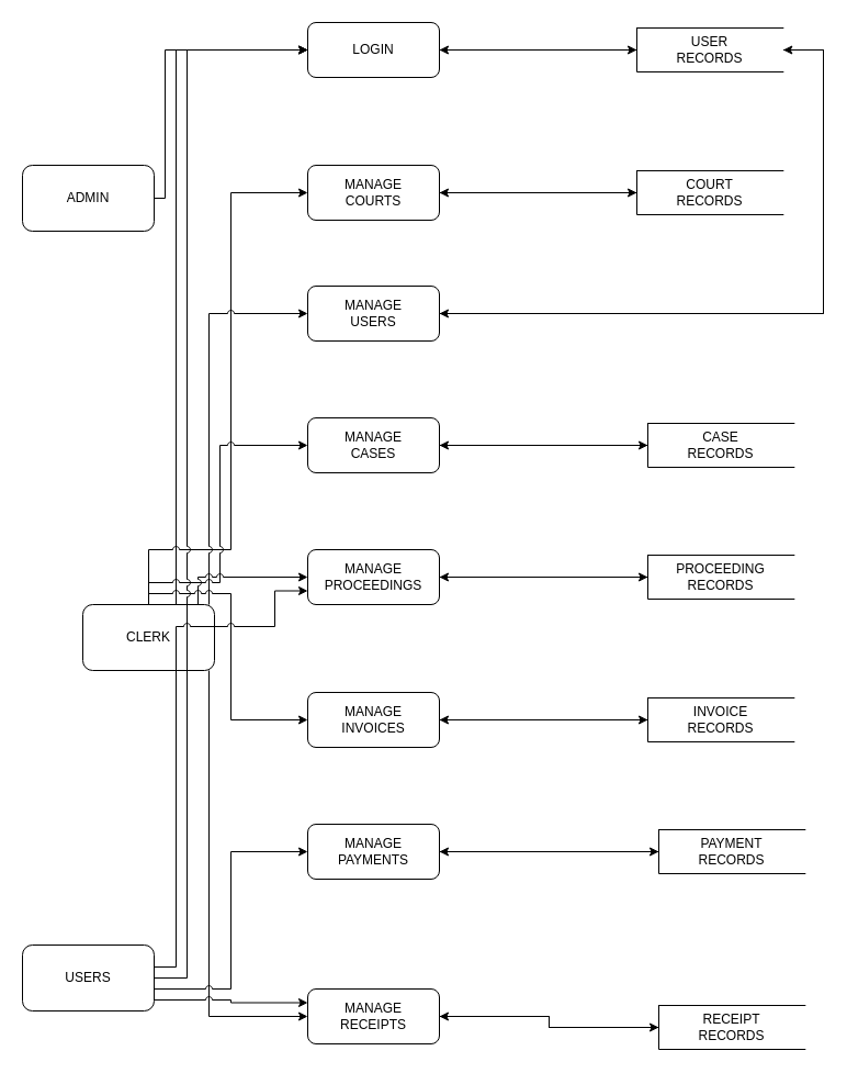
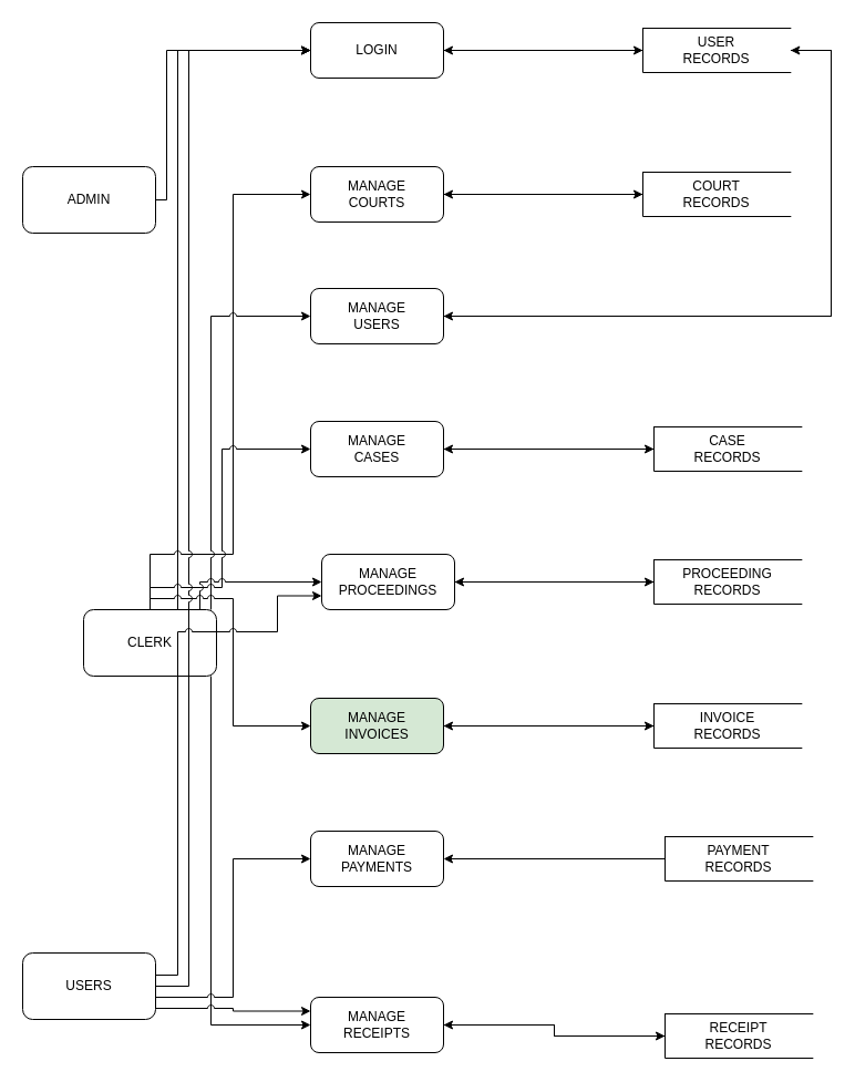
  <mxCell id="0" />
  <mxCell id="1" parent="0" />
  <mxCell id="2" style="edgeStyle=orthogonalEdgeStyle;rounded=0;orthogonalLoop=1;jettySize=auto;html=1;entryX=0;entryY=0.5;entryDx=0;entryDy=0;jumpStyle=arc;" edge="1" parent="1" source="3" target="18"><mxGeometry relative="1" as="geometry"><Array as="points"><mxPoint x="150" y="180" /><mxPoint x="150" y="45" /></Array></mxGeometry></mxCell>
  <mxCell id="3" value="ADMIN" style="rounded=1;whiteSpace=wrap;html=1;" vertex="1" parent="1"><mxGeometry x="20" y="150" width="120" height="60" as="geometry" /></mxCell>
  <mxCell id="4" style="edgeStyle=orthogonalEdgeStyle;rounded=0;orthogonalLoop=1;jettySize=auto;html=1;entryX=0;entryY=0.5;entryDx=0;entryDy=0;jumpStyle=arc;" edge="1" parent="1" source="11" target="18"><mxGeometry relative="1" as="geometry"><Array as="points"><mxPoint x="160" y="520" /><mxPoint x="160" y="45" /></Array></mxGeometry></mxCell>
  <mxCell id="5" style="edgeStyle=orthogonalEdgeStyle;rounded=0;orthogonalLoop=1;jettySize=auto;html=1;entryX=0;entryY=0.5;entryDx=0;entryDy=0;jumpStyle=arc;" edge="1" parent="1" source="11" target="20"><mxGeometry relative="1" as="geometry"><Array as="points"><mxPoint x="210" y="500" /><mxPoint x="210" y="175" /></Array></mxGeometry></mxCell>
  <mxCell id="6" style="edgeStyle=orthogonalEdgeStyle;rounded=0;orthogonalLoop=1;jettySize=auto;html=1;entryX=0;entryY=0.5;entryDx=0;entryDy=0;jumpStyle=arc;" edge="1" parent="1" source="11" target="22"><mxGeometry relative="1" as="geometry"><Array as="points"><mxPoint x="190" y="510" /><mxPoint x="190" y="285" /></Array></mxGeometry></mxCell>
  <mxCell id="7" style="edgeStyle=orthogonalEdgeStyle;rounded=0;orthogonalLoop=1;jettySize=auto;html=1;entryX=0;entryY=0.5;entryDx=0;entryDy=0;jumpStyle=arc;" edge="1" parent="1" source="11" target="24"><mxGeometry relative="1" as="geometry"><Array as="points"><mxPoint x="200" y="530" /><mxPoint x="200" y="405" /></Array></mxGeometry></mxCell>
  <mxCell id="8" style="edgeStyle=orthogonalEdgeStyle;rounded=0;orthogonalLoop=1;jettySize=auto;html=1;entryX=0;entryY=0.5;entryDx=0;entryDy=0;jumpStyle=arc;" edge="1" parent="1" source="11" target="26"><mxGeometry relative="1" as="geometry"><Array as="points"><mxPoint x="180" y="525" /><mxPoint x="180" y="525" /></Array></mxGeometry></mxCell>
  <mxCell id="9" style="edgeStyle=orthogonalEdgeStyle;rounded=0;orthogonalLoop=1;jettySize=auto;html=1;entryX=0;entryY=0.5;entryDx=0;entryDy=0;jumpStyle=arc;" edge="1" parent="1" source="11" target="28"><mxGeometry relative="1" as="geometry"><Array as="points"><mxPoint x="210" y="540" /><mxPoint x="210" y="655" /></Array></mxGeometry></mxCell>
  <mxCell id="10" style="edgeStyle=orthogonalEdgeStyle;rounded=0;orthogonalLoop=1;jettySize=auto;html=1;entryX=0;entryY=0.5;entryDx=0;entryDy=0;jumpStyle=arc;" edge="1" parent="1" source="11" target="32"><mxGeometry relative="1" as="geometry"><Array as="points"><mxPoint x="80" y="610" /><mxPoint x="190" y="610" /><mxPoint x="190" y="925" /></Array></mxGeometry></mxCell>
  <mxCell id="11" value="CLERK" style="rounded=1;whiteSpace=wrap;html=1;" vertex="1" parent="1"><mxGeometry x="75" y="550" width="120" height="60" as="geometry" /></mxCell>
  <mxCell id="12" style="edgeStyle=orthogonalEdgeStyle;rounded=0;orthogonalLoop=1;jettySize=auto;html=1;entryX=0;entryY=0.5;entryDx=0;entryDy=0;jumpStyle=arc;" edge="1" parent="1" source="16" target="18"><mxGeometry relative="1" as="geometry"><Array as="points"><mxPoint x="170" y="890" /><mxPoint x="170" y="45" /></Array></mxGeometry></mxCell>
  <mxCell id="13" style="edgeStyle=orthogonalEdgeStyle;rounded=0;orthogonalLoop=1;jettySize=auto;html=1;entryX=0;entryY=0.75;entryDx=0;entryDy=0;jumpStyle=arc;" edge="1" parent="1" source="16" target="26"><mxGeometry relative="1" as="geometry"><Array as="points"><mxPoint x="160" y="880" /><mxPoint x="160" y="570" /><mxPoint x="250" y="570" /><mxPoint x="250" y="538" /></Array></mxGeometry></mxCell>
  <mxCell id="14" style="edgeStyle=orthogonalEdgeStyle;rounded=0;orthogonalLoop=1;jettySize=auto;html=1;entryX=0;entryY=0.5;entryDx=0;entryDy=0;jumpStyle=arc;" edge="1" parent="1" source="16" target="30"><mxGeometry relative="1" as="geometry"><Array as="points"><mxPoint x="210" y="900" /><mxPoint x="210" y="775" /></Array></mxGeometry></mxCell>
  <mxCell id="15" style="edgeStyle=orthogonalEdgeStyle;rounded=0;orthogonalLoop=1;jettySize=auto;html=1;entryX=0;entryY=0.25;entryDx=0;entryDy=0;jumpStyle=arc;" edge="1" parent="1" source="16" target="32"><mxGeometry relative="1" as="geometry"><Array as="points"><mxPoint x="210" y="910" /><mxPoint x="210" y="912" /></Array></mxGeometry></mxCell>
  <mxCell id="16" value="USERS" style="rounded=1;whiteSpace=wrap;html=1;" vertex="1" parent="1"><mxGeometry x="20" y="860" width="120" height="60" as="geometry" /></mxCell>
  <mxCell id="17" style="edgeStyle=orthogonalEdgeStyle;rounded=0;orthogonalLoop=1;jettySize=auto;html=1;entryX=0;entryY=0.5;entryDx=0;entryDy=0;" edge="1" parent="1" source="18" target="35"><mxGeometry relative="1" as="geometry" /></mxCell>
  <mxCell id="18" value="LOGIN" style="rounded=1;whiteSpace=wrap;html=1;" vertex="1" parent="1"><mxGeometry x="280" y="20" width="120" height="50" as="geometry" /></mxCell>
  <mxCell id="19" style="edgeStyle=orthogonalEdgeStyle;rounded=0;orthogonalLoop=1;jettySize=auto;html=1;entryX=0;entryY=0.5;entryDx=0;entryDy=0;" edge="1" parent="1" source="20" target="37"><mxGeometry relative="1" as="geometry" /></mxCell>
  <mxCell id="20" value="MANAGE&lt;div&gt;COURTS&lt;/div&gt;" style="rounded=1;whiteSpace=wrap;html=1;" vertex="1" parent="1"><mxGeometry x="280" y="150" width="120" height="50" as="geometry" /></mxCell>
  <mxCell id="21" style="edgeStyle=orthogonalEdgeStyle;rounded=0;orthogonalLoop=1;jettySize=auto;html=1;entryX=1;entryY=0.5;entryDx=0;entryDy=0;" edge="1" parent="1" source="22" target="35"><mxGeometry relative="1" as="geometry"><Array as="points"><mxPoint x="750" y="285" /><mxPoint x="750" y="45" /></Array></mxGeometry></mxCell>
  <mxCell id="22" value="MANAGE&lt;div&gt;USERS&lt;/div&gt;" style="rounded=1;whiteSpace=wrap;html=1;" vertex="1" parent="1"><mxGeometry x="280" y="260" width="120" height="50" as="geometry" /></mxCell>
  <mxCell id="23" style="edgeStyle=orthogonalEdgeStyle;rounded=0;orthogonalLoop=1;jettySize=auto;html=1;entryX=0;entryY=0.5;entryDx=0;entryDy=0;" edge="1" parent="1" source="24" target="39"><mxGeometry relative="1" as="geometry" /></mxCell>
  <mxCell id="24" value="MANAGE&lt;div&gt;CASES&lt;/div&gt;" style="rounded=1;whiteSpace=wrap;html=1;" vertex="1" parent="1"><mxGeometry x="280" y="380" width="120" height="50" as="geometry" /></mxCell>
  <mxCell id="25" style="edgeStyle=orthogonalEdgeStyle;rounded=0;orthogonalLoop=1;jettySize=auto;html=1;entryX=0;entryY=0.5;entryDx=0;entryDy=0;" edge="1" parent="1" source="26" target="41"><mxGeometry relative="1" as="geometry" /></mxCell>
- <mxCell id="26" value="MANAGE&lt;div&gt;PROCEEDINGS&lt;/div&gt;" style="rounded=1;whiteSpace=wrap;html=1;" vertex="1" parent="1"><mxGeometry x="280" y="500" width="120" height="50" as="geometry" /></mxCell>
+ <mxCell id="26" value="MANAGE&lt;div&gt;PROCEEDINGS&lt;/div&gt;" style="rounded=1;whiteSpace=wrap;html=1;" vertex="1" parent="1"><mxGeometry x="290" y="500" width="120" height="50" as="geometry" /></mxCell>
  <mxCell id="27" style="edgeStyle=orthogonalEdgeStyle;rounded=0;orthogonalLoop=1;jettySize=auto;html=1;entryX=0;entryY=0.5;entryDx=0;entryDy=0;" edge="1" parent="1" source="28" target="43"><mxGeometry relative="1" as="geometry" /></mxCell>
- <mxCell id="28" value="MANAGE&lt;div&gt;INVOICES&lt;/div&gt;" style="rounded=1;whiteSpace=wrap;html=1;" vertex="1" parent="1"><mxGeometry x="280" y="630" width="120" height="50" as="geometry" /></mxCell>
- <mxCell id="29" style="edgeStyle=orthogonalEdgeStyle;rounded=0;orthogonalLoop=1;jettySize=auto;html=1;entryX=0;entryY=0.5;entryDx=0;entryDy=0;" edge="1" parent="1" source="30" target="45"><mxGeometry relative="1" as="geometry" /></mxCell>
+ <mxCell id="28" value="MANAGE&lt;div&gt;INVOICES&lt;/div&gt;" style="rounded=1;whiteSpace=wrap;html=1;fillColor=#d5e8d4;" vertex="1" parent="1"><mxGeometry x="280" y="630" width="120" height="50" as="geometry" /></mxCell>
  <mxCell id="30" value="MANAGE&lt;div&gt;PAYMENTS&lt;/div&gt;" style="rounded=1;whiteSpace=wrap;html=1;" vertex="1" parent="1"><mxGeometry x="280" y="750" width="120" height="50" as="geometry" /></mxCell>
  <mxCell id="31" style="edgeStyle=orthogonalEdgeStyle;rounded=0;orthogonalLoop=1;jettySize=auto;html=1;entryX=0;entryY=0.5;entryDx=0;entryDy=0;" edge="1" parent="1" source="32" target="47"><mxGeometry relative="1" as="geometry" /></mxCell>
  <mxCell id="32" value="MANAGE&lt;div&gt;RECEIPTS&lt;/div&gt;" style="rounded=1;whiteSpace=wrap;html=1;" vertex="1" parent="1"><mxGeometry x="280" y="900" width="120" height="50" as="geometry" /></mxCell>
  <mxCell id="33" style="edgeStyle=orthogonalEdgeStyle;rounded=0;orthogonalLoop=1;jettySize=auto;html=1;" edge="1" parent="1" source="35" target="18"><mxGeometry relative="1" as="geometry" /></mxCell>
  <mxCell id="34" style="edgeStyle=orthogonalEdgeStyle;rounded=0;orthogonalLoop=1;jettySize=auto;html=1;entryX=1;entryY=0.5;entryDx=0;entryDy=0;" edge="1" parent="1" source="35" target="22"><mxGeometry relative="1" as="geometry"><Array as="points"><mxPoint x="750" y="45" /><mxPoint x="750" y="285" /></Array></mxGeometry></mxCell>
  <mxCell id="35" value="USER&lt;div&gt;RECORDS&lt;/div&gt;" style="html=1;dashed=0;whiteSpace=wrap;shape=partialRectangle;right=0;" vertex="1" parent="1"><mxGeometry x="580" y="25" width="133.33" height="40" as="geometry" /></mxCell>
  <mxCell id="36" style="edgeStyle=orthogonalEdgeStyle;rounded=0;orthogonalLoop=1;jettySize=auto;html=1;" edge="1" parent="1" source="37"><mxGeometry relative="1" as="geometry"><mxPoint x="400" y="175" as="targetPoint" /></mxGeometry></mxCell>
  <mxCell id="37" value="COURT&lt;div&gt;RECORDS&lt;/div&gt;" style="html=1;dashed=0;whiteSpace=wrap;shape=partialRectangle;right=0;" vertex="1" parent="1"><mxGeometry x="580" y="155" width="133.33" height="40" as="geometry" /></mxCell>
  <mxCell id="38" style="edgeStyle=orthogonalEdgeStyle;rounded=0;orthogonalLoop=1;jettySize=auto;html=1;entryX=1;entryY=0.5;entryDx=0;entryDy=0;" edge="1" parent="1" source="39" target="24"><mxGeometry relative="1" as="geometry" /></mxCell>
  <mxCell id="39" value="CASE&lt;div&gt;RECORDS&lt;/div&gt;" style="html=1;dashed=0;whiteSpace=wrap;shape=partialRectangle;right=0;" vertex="1" parent="1"><mxGeometry x="590" y="385" width="133.33" height="40" as="geometry" /></mxCell>
  <mxCell id="40" style="edgeStyle=orthogonalEdgeStyle;rounded=0;orthogonalLoop=1;jettySize=auto;html=1;" edge="1" parent="1" source="41" target="26"><mxGeometry relative="1" as="geometry" /></mxCell>
  <mxCell id="41" value="PROCEEDING&lt;div&gt;RECORDS&lt;/div&gt;" style="html=1;dashed=0;whiteSpace=wrap;shape=partialRectangle;right=0;" vertex="1" parent="1"><mxGeometry x="590" y="505" width="133.33" height="40" as="geometry" /></mxCell>
  <mxCell id="42" style="edgeStyle=orthogonalEdgeStyle;rounded=0;orthogonalLoop=1;jettySize=auto;html=1;entryX=1;entryY=0.5;entryDx=0;entryDy=0;" edge="1" parent="1" source="43" target="28"><mxGeometry relative="1" as="geometry" /></mxCell>
  <mxCell id="43" value="INVOICE&lt;div&gt;RECORDS&lt;/div&gt;" style="html=1;dashed=0;whiteSpace=wrap;shape=partialRectangle;right=0;" vertex="1" parent="1"><mxGeometry x="590" y="635" width="133.33" height="40" as="geometry" /></mxCell>
  <mxCell id="44" style="edgeStyle=orthogonalEdgeStyle;rounded=0;orthogonalLoop=1;jettySize=auto;html=1;" edge="1" parent="1" source="45"><mxGeometry relative="1" as="geometry"><mxPoint x="400" y="775" as="targetPoint" /></mxGeometry></mxCell>
  <mxCell id="45" value="PAYMENT&lt;div&gt;RECORDS&lt;/div&gt;" style="html=1;dashed=0;whiteSpace=wrap;shape=partialRectangle;right=0;" vertex="1" parent="1"><mxGeometry x="600" y="755" width="133.33" height="40" as="geometry" /></mxCell>
  <mxCell id="46" style="edgeStyle=orthogonalEdgeStyle;rounded=0;orthogonalLoop=1;jettySize=auto;html=1;entryX=1;entryY=0.5;entryDx=0;entryDy=0;" edge="1" parent="1" source="47" target="32"><mxGeometry relative="1" as="geometry" /></mxCell>
  <mxCell id="47" value="RECEIPT&lt;div&gt;RECORDS&lt;/div&gt;" style="html=1;dashed=0;whiteSpace=wrap;shape=partialRectangle;right=0;" vertex="1" parent="1"><mxGeometry x="600" y="915" width="133.33" height="40" as="geometry" /></mxCell>
